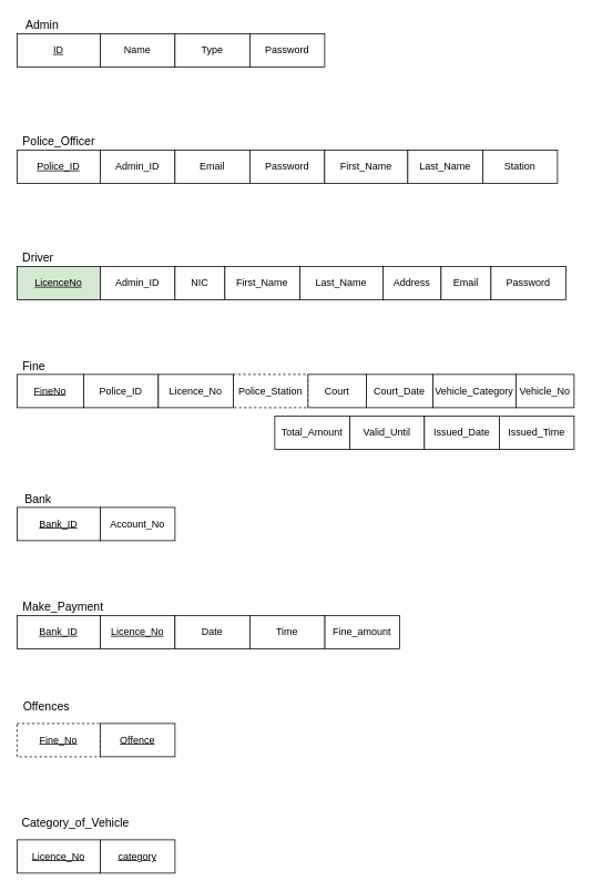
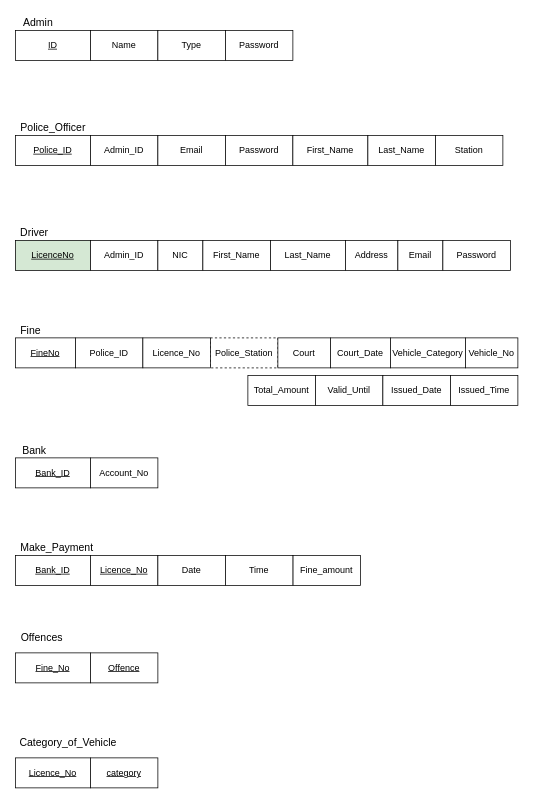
  <mxCell id="0" />
  <mxCell id="1" parent="0" />
  <mxCell id="2" value="&lt;font style=&quot;font-size: 14px&quot;&gt;Admin&lt;/font&gt;" style="text;html=1;align=center;verticalAlign=middle;resizable=0;points=[];autosize=1;" parent="1" vertex="1"><mxGeometry x="20" y="20" width="60" height="20" as="geometry" /></mxCell>
  <mxCell id="3" value="&lt;font style=&quot;font-size: 14px&quot;&gt;Police_Officer&lt;/font&gt;" style="text;html=1;align=center;verticalAlign=middle;resizable=0;points=[];autosize=1;" parent="1" vertex="1"><mxGeometry x="20" y="160" width="100" height="20" as="geometry" /></mxCell>
  <mxCell id="4" value="&lt;font style=&quot;font-size: 14px&quot;&gt;Driver&lt;/font&gt;" style="text;html=1;align=center;verticalAlign=middle;resizable=0;points=[];autosize=1;" parent="1" vertex="1"><mxGeometry x="20" y="300" width="50" height="20" as="geometry" /></mxCell>
  <mxCell id="5" value="&lt;font style=&quot;font-size: 14px&quot;&gt;Fine&lt;/font&gt;" style="text;html=1;align=center;verticalAlign=middle;resizable=0;points=[];autosize=1;" parent="1" vertex="1"><mxGeometry x="20" y="430" width="40" height="20" as="geometry" /></mxCell>
  <mxCell id="6" value="&lt;font style=&quot;font-size: 14px&quot;&gt;Bank&lt;/font&gt;" style="text;html=1;align=center;verticalAlign=middle;resizable=0;points=[];autosize=1;" parent="1" vertex="1"><mxGeometry x="20" y="590" width="50" height="20" as="geometry" /></mxCell>
  <mxCell id="7" value="&lt;font style=&quot;font-size: 14px&quot;&gt;Make_Payment&lt;/font&gt;" style="text;html=1;align=center;verticalAlign=middle;resizable=0;points=[];autosize=1;" parent="1" vertex="1"><mxGeometry x="20" y="720" width="110" height="20" as="geometry" /></mxCell>
  <mxCell id="8" value="&lt;font style=&quot;font-size: 14px&quot;&gt;Offences&lt;/font&gt;" style="text;html=1;align=center;verticalAlign=middle;resizable=0;points=[];autosize=1;" parent="1" vertex="1"><mxGeometry x="20" y="840" width="70" height="20" as="geometry" /></mxCell>
  <mxCell id="9" value="&lt;u&gt;&lt;font style=&quot;font-size: 12px&quot;&gt;ID&lt;/font&gt;&lt;/u&gt;" style="rounded=0;whiteSpace=wrap;html=1;" parent="1" vertex="1"><mxGeometry x="20" y="40" width="100" height="40" as="geometry" /></mxCell>
  <mxCell id="10" value="Name" style="rounded=0;whiteSpace=wrap;html=1;" parent="1" vertex="1"><mxGeometry x="120" y="40" width="90" height="40" as="geometry" /></mxCell>
  <mxCell id="11" value="Type" style="rounded=0;whiteSpace=wrap;html=1;" parent="1" vertex="1"><mxGeometry x="210" y="40" width="90" height="40" as="geometry" /></mxCell>
  <mxCell id="12" value="&lt;u&gt;&lt;font style=&quot;font-size: 12px&quot;&gt;Police_ID&lt;/font&gt;&lt;/u&gt;" style="rounded=0;whiteSpace=wrap;html=1;" parent="1" vertex="1"><mxGeometry x="20" y="180" width="100" height="40" as="geometry" /></mxCell>
  <mxCell id="13" value="Admin_ID" style="rounded=0;whiteSpace=wrap;html=1;" parent="1" vertex="1"><mxGeometry x="120" y="180" width="90" height="40" as="geometry" /></mxCell>
  <mxCell id="14" value="Email" style="rounded=0;whiteSpace=wrap;html=1;" parent="1" vertex="1"><mxGeometry x="210" y="180" width="90" height="40" as="geometry" /></mxCell>
  <mxCell id="15" value="Password" style="rounded=0;whiteSpace=wrap;html=1;" parent="1" vertex="1"><mxGeometry x="300" y="180" width="90" height="40" as="geometry" /></mxCell>
  <mxCell id="16" value="&lt;u&gt;&lt;font style=&quot;font-size: 12px&quot;&gt;LicenceNo&lt;/font&gt;&lt;/u&gt;" style="rounded=0;whiteSpace=wrap;html=1;fillColor=#d5e8d4;" parent="1" vertex="1"><mxGeometry x="20" y="320" width="100" height="40" as="geometry" /></mxCell>
  <mxCell id="17" value="Admin_ID" style="rounded=0;whiteSpace=wrap;html=1;" parent="1" vertex="1"><mxGeometry x="120" y="320" width="90" height="40" as="geometry" /></mxCell>
  <mxCell id="18" value="NIC" style="rounded=0;whiteSpace=wrap;html=1;" parent="1" vertex="1"><mxGeometry x="210" y="320" width="60" height="40" as="geometry" /></mxCell>
  <mxCell id="19" value="First_Name" style="rounded=0;whiteSpace=wrap;html=1;" parent="1" vertex="1"><mxGeometry x="270" y="320" width="90" height="40" as="geometry" /></mxCell>
  <mxCell id="20" value="&lt;font style=&quot;font-size: 12px&quot;&gt;Last_Name&lt;/font&gt;" style="rounded=0;whiteSpace=wrap;html=1;" parent="1" vertex="1"><mxGeometry x="360" y="320" width="100" height="40" as="geometry" /></mxCell>
  <mxCell id="21" value="Address" style="rounded=0;whiteSpace=wrap;html=1;" parent="1" vertex="1"><mxGeometry x="460" y="320" width="70" height="40" as="geometry" /></mxCell>
  <mxCell id="22" value="Email" style="rounded=0;whiteSpace=wrap;html=1;" parent="1" vertex="1"><mxGeometry x="530" y="320" width="60" height="40" as="geometry" /></mxCell>
  <mxCell id="23" value="Password" style="rounded=0;whiteSpace=wrap;html=1;" parent="1" vertex="1"><mxGeometry x="590" y="320" width="90" height="40" as="geometry" /></mxCell>
  <mxCell id="24" value="First_Name" style="rounded=0;whiteSpace=wrap;html=1;" parent="1" vertex="1"><mxGeometry x="390" y="180" width="100" height="40" as="geometry" /></mxCell>
  <mxCell id="25" value="Last_Name" style="rounded=0;whiteSpace=wrap;html=1;" parent="1" vertex="1"><mxGeometry x="490" y="180" width="90" height="40" as="geometry" /></mxCell>
  <mxCell id="26" value="Station" style="rounded=0;whiteSpace=wrap;html=1;" parent="1" vertex="1"><mxGeometry x="580" y="180" width="90" height="40" as="geometry" /></mxCell>
  <mxCell id="27" value="&lt;u&gt;&lt;font style=&quot;font-size: 12px&quot;&gt;FineNo&lt;/font&gt;&lt;/u&gt;" style="rounded=0;whiteSpace=wrap;html=1;" parent="1" vertex="1"><mxGeometry x="20" y="450" width="80" height="40" as="geometry" /></mxCell>
  <mxCell id="28" value="Police_ID" style="rounded=0;whiteSpace=wrap;html=1;" parent="1" vertex="1"><mxGeometry x="100" y="450" width="90" height="40" as="geometry" /></mxCell>
  <mxCell id="29" value="Police_Station" style="rounded=0;whiteSpace=wrap;html=1;dashed=1;" parent="1" vertex="1"><mxGeometry x="280" y="450" width="90" height="40" as="geometry" /></mxCell>
  <mxCell id="30" value="Licence_No" style="rounded=0;whiteSpace=wrap;html=1;" parent="1" vertex="1"><mxGeometry x="190" y="450" width="90" height="40" as="geometry" /></mxCell>
  <mxCell id="31" value="Court" style="rounded=0;whiteSpace=wrap;html=1;" parent="1" vertex="1"><mxGeometry x="370" y="450" width="70" height="40" as="geometry" /></mxCell>
  <mxCell id="32" value="&lt;font style=&quot;font-size: 12px&quot;&gt;Court_Date&lt;/font&gt;" style="rounded=0;whiteSpace=wrap;html=1;" parent="1" vertex="1"><mxGeometry x="440" y="450" width="80" height="40" as="geometry" /></mxCell>
  <mxCell id="33" value="Vehicle_Category" style="rounded=0;whiteSpace=wrap;html=1;" parent="1" vertex="1"><mxGeometry x="520" y="450" width="100" height="40" as="geometry" /></mxCell>
  <mxCell id="34" value="Total_Amount" style="rounded=0;whiteSpace=wrap;html=1;" parent="1" vertex="1"><mxGeometry x="330" y="500" width="90" height="40" as="geometry" /></mxCell>
  <mxCell id="35" value="Valid_Until" style="rounded=0;whiteSpace=wrap;html=1;" parent="1" vertex="1"><mxGeometry x="420" y="500" width="90" height="40" as="geometry" /></mxCell>
  <mxCell id="36" value="Issued_Date" style="rounded=0;whiteSpace=wrap;html=1;" parent="1" vertex="1"><mxGeometry x="510" y="500" width="90" height="40" as="geometry" /></mxCell>
  <mxCell id="37" value="Issued_Time" style="rounded=0;whiteSpace=wrap;html=1;" parent="1" vertex="1"><mxGeometry x="600" y="500" width="90" height="40" as="geometry" /></mxCell>
  <mxCell id="38" value="Vehicle_No" style="rounded=0;whiteSpace=wrap;html=1;" parent="1" vertex="1"><mxGeometry x="620" y="450" width="70" height="40" as="geometry" /></mxCell>
  <mxCell id="39" value="&lt;u&gt;&lt;font style=&quot;font-size: 12px&quot;&gt;Bank_ID&lt;/font&gt;&lt;/u&gt;" style="rounded=0;whiteSpace=wrap;html=1;" parent="1" vertex="1"><mxGeometry x="20" y="610" width="100" height="40" as="geometry" /></mxCell>
  <mxCell id="40" value="Account_No" style="rounded=0;whiteSpace=wrap;html=1;" parent="1" vertex="1"><mxGeometry x="120" y="610" width="90" height="40" as="geometry" /></mxCell>
  <mxCell id="41" value="Fine_amount" style="rounded=0;whiteSpace=wrap;html=1;" parent="1" vertex="1"><mxGeometry x="390" y="740" width="90" height="40" as="geometry" /></mxCell>
  <mxCell id="42" value="&lt;u&gt;&lt;font style=&quot;font-size: 12px&quot;&gt;Bank_ID&lt;/font&gt;&lt;/u&gt;" style="rounded=0;whiteSpace=wrap;html=1;" parent="1" vertex="1"><mxGeometry x="20" y="740" width="100" height="40" as="geometry" /></mxCell>
  <mxCell id="43" value="&lt;u&gt;Licence_No&lt;/u&gt;" style="rounded=0;whiteSpace=wrap;html=1;" parent="1" vertex="1"><mxGeometry x="120" y="740" width="90" height="40" as="geometry" /></mxCell>
  <mxCell id="44" value="Date" style="rounded=0;whiteSpace=wrap;html=1;" parent="1" vertex="1"><mxGeometry x="210" y="740" width="90" height="40" as="geometry" /></mxCell>
  <mxCell id="45" value="Time" style="rounded=0;whiteSpace=wrap;html=1;" parent="1" vertex="1"><mxGeometry x="300" y="740" width="90" height="40" as="geometry" /></mxCell>
  <mxCell id="46" value="&lt;font style=&quot;font-size: 14px&quot;&gt;Category_of_Vehicle&lt;/font&gt;" style="text;html=1;align=center;verticalAlign=middle;resizable=0;points=[];autosize=1;" parent="1" vertex="1"><mxGeometry x="20" y="980" width="140" height="20" as="geometry" /></mxCell>
- <mxCell id="47" value="&lt;u&gt;&lt;font style=&quot;font-size: 12px&quot;&gt;Fine_No&lt;/font&gt;&lt;/u&gt;" style="rounded=0;whiteSpace=wrap;html=1;dashed=1;" parent="1" vertex="1"><mxGeometry x="20" y="870" width="100" height="40" as="geometry" /></mxCell>
+ <mxCell id="47" value="&lt;u&gt;&lt;font style=&quot;font-size: 12px&quot;&gt;Fine_No&lt;/font&gt;&lt;/u&gt;" style="rounded=0;whiteSpace=wrap;html=1;" parent="1" vertex="1"><mxGeometry x="20" y="870" width="100" height="40" as="geometry" /></mxCell>
  <mxCell id="48" value="&lt;u&gt;Offence&lt;/u&gt;" style="rounded=0;whiteSpace=wrap;html=1;" parent="1" vertex="1"><mxGeometry x="120" y="870" width="90" height="40" as="geometry" /></mxCell>
  <mxCell id="49" value="&lt;u&gt;&lt;font style=&quot;font-size: 12px&quot;&gt;Licence_No&lt;/font&gt;&lt;/u&gt;" style="rounded=0;whiteSpace=wrap;html=1;" parent="1" vertex="1"><mxGeometry x="20" y="1010" width="100" height="40" as="geometry" /></mxCell>
  <mxCell id="50" value="&lt;u&gt;category&lt;/u&gt;" style="rounded=0;whiteSpace=wrap;html=1;" parent="1" vertex="1"><mxGeometry x="120" y="1010" width="90" height="40" as="geometry" /></mxCell>
  <mxCell id="51" value="Password" style="rounded=0;whiteSpace=wrap;html=1;" parent="1" vertex="1"><mxGeometry x="300" y="40" width="90" height="40" as="geometry" /></mxCell>
